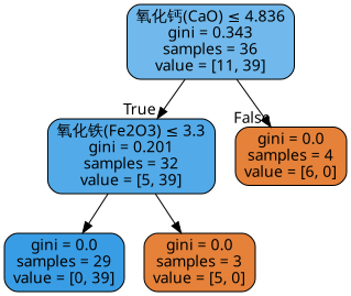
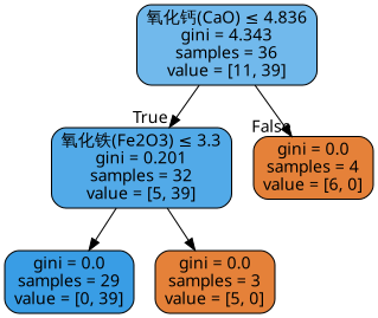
  digraph {
    node [color=black fillcolor="#e58139" fontname=DengXian shape=box style="filled, rounded"]
    edge [fontname=DengXian]
-   n1 [fillcolor="#71b9ec" label=<氧化钙(CaO) &le; 4.836<br/>gini = 0.343<br/>samples = 36<br/>value = [11, 39]>]
+   n1 [fillcolor="#71b9ec" label=<氧化钙(CaO) &le; 4.836<br/>gini = 4.343<br/>samples = 36<br/>value = [11, 39]>]
    n2 [fillcolor="#52aae8" label=<氧化铁(Fe2O3) &le; 3.3<br/>gini = 0.201<br/>samples = 32<br/>value = [5, 39]>]
    n3 [label=<gini = 0.0<br/>samples = 4<br/>value = [6, 0]>]
    n4 [fillcolor="#399de5" label=<gini = 0.0<br/>samples = 29<br/>value = [0, 39]>]
    n5 [label=<gini = 0.0<br/>samples = 3<br/>value = [5, 0]>]
    n1 -> n2 [headlabel=True labelangle=45 labeldistance=2.5]
    n1 -> n3 [headlabel=False labelangle=-45 labeldistance=2.5]
    n2 -> n4
    n2 -> n5
  }
